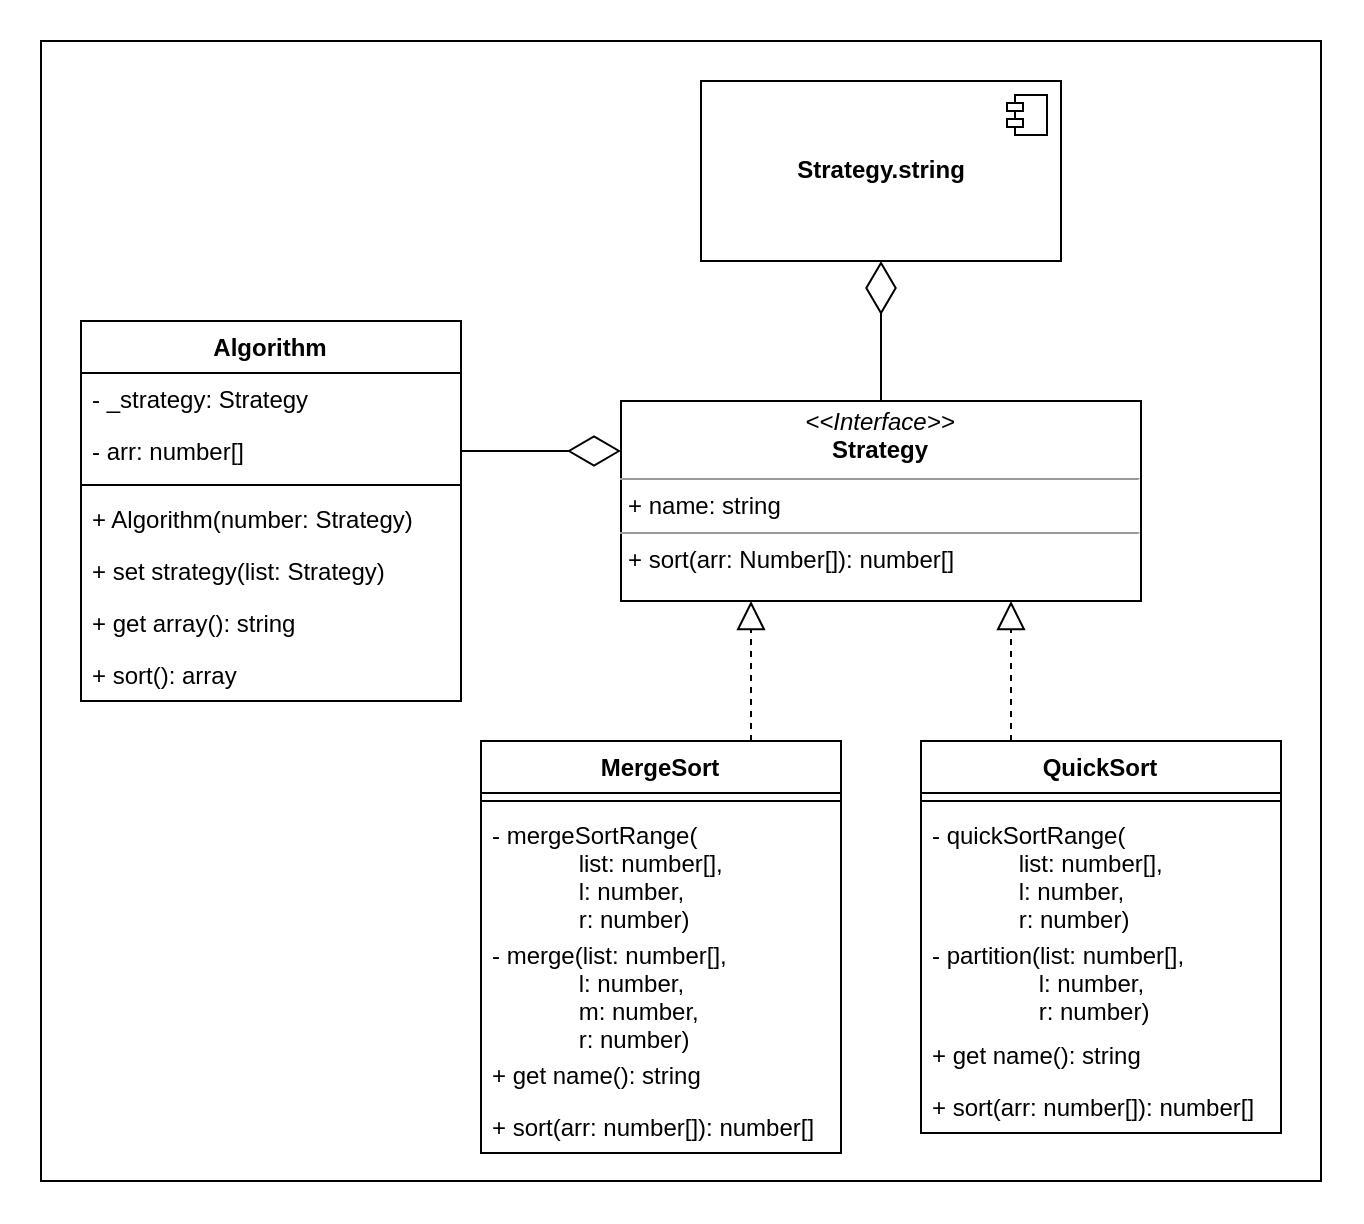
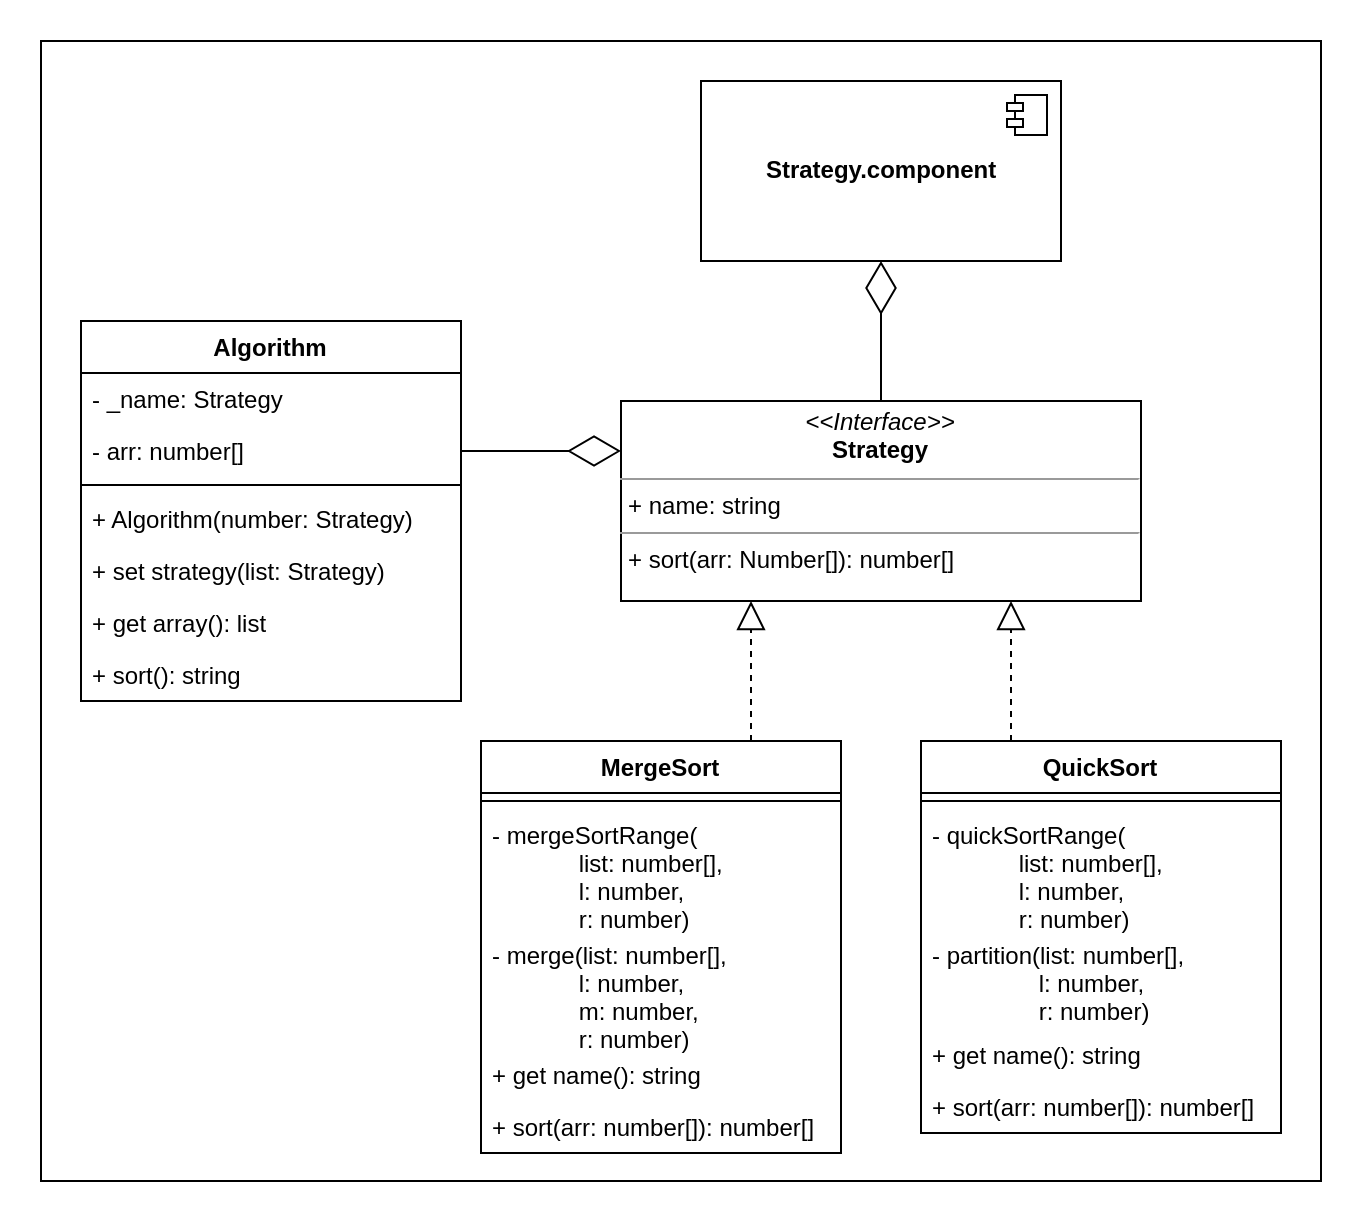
  <mxCell id="0" />
  <mxCell id="1" parent="0" />
  <mxCell id="2" value="" style="rounded=0;whiteSpace=wrap;html=1;" vertex="1" parent="1"><mxGeometry x="20" y="20" width="640" height="570" as="geometry" /></mxCell>
  <mxCell id="3" value="&lt;p style=&quot;margin: 0px ; margin-top: 4px ; text-align: center&quot;&gt;&lt;i&gt;&amp;lt;&amp;lt;Interface&amp;gt;&amp;gt;&lt;/i&gt;&lt;br&gt;&lt;b&gt;Strategy&lt;/b&gt;&lt;/p&gt;&lt;hr size=&quot;1&quot;&gt;&lt;p style=&quot;margin: 0px ; margin-left: 4px&quot;&gt;+ name: string&lt;/p&gt;&lt;hr size=&quot;1&quot;&gt;&lt;p style=&quot;margin: 0px ; margin-left: 4px&quot;&gt;+ sort(arr: Number[]): number[]&lt;br&gt;&lt;/p&gt;" style="verticalAlign=top;align=left;overflow=fill;fontSize=12;fontFamily=Helvetica;html=1;" vertex="1" parent="1"><mxGeometry x="310" y="200" width="260" height="100" as="geometry" /></mxCell>
  <mxCell id="4" value="MergeSort" style="swimlane;fontStyle=1;align=center;verticalAlign=top;childLayout=stackLayout;horizontal=1;startSize=26;horizontalStack=0;resizeParent=1;resizeParentMax=0;resizeLast=0;collapsible=1;marginBottom=0;" vertex="1" parent="1"><mxGeometry x="240" y="370" width="180" height="206" as="geometry" /></mxCell>
  <mxCell id="5" value="" style="line;strokeWidth=1;fillColor=none;align=left;verticalAlign=middle;spacingTop=-1;spacingLeft=3;spacingRight=3;rotatable=0;labelPosition=right;points=[];portConstraint=eastwest;" vertex="1" parent="4"><mxGeometry y="26" width="180" height="8" as="geometry" /></mxCell>
  <mxCell id="6" value="- mergeSortRange(&#10;             list: number[], &#10;             l: number, &#10;             r: number)" style="text;strokeColor=none;fillColor=none;align=left;verticalAlign=top;spacingLeft=4;spacingRight=4;overflow=hidden;rotatable=0;points=[[0,0.5],[1,0.5]];portConstraint=eastwest;" vertex="1" parent="4"><mxGeometry y="34" width="180" height="60" as="geometry" /></mxCell>
  <mxCell id="7" value="- merge(list: number[], &#10;             l: number, &#10;             m: number, &#10;             r: number)" style="text;strokeColor=none;fillColor=none;align=left;verticalAlign=top;spacingLeft=4;spacingRight=4;overflow=hidden;rotatable=0;points=[[0,0.5],[1,0.5]];portConstraint=eastwest;" vertex="1" parent="4"><mxGeometry y="94" width="180" height="60" as="geometry" /></mxCell>
  <mxCell id="8" value="+ get name(): string" style="text;strokeColor=none;fillColor=none;align=left;verticalAlign=top;spacingLeft=4;spacingRight=4;overflow=hidden;rotatable=0;points=[[0,0.5],[1,0.5]];portConstraint=eastwest;" vertex="1" parent="4"><mxGeometry y="154" width="180" height="26" as="geometry" /></mxCell>
  <mxCell id="9" value="+ sort(arr: number[]): number[]" style="text;strokeColor=none;fillColor=none;align=left;verticalAlign=top;spacingLeft=4;spacingRight=4;overflow=hidden;rotatable=0;points=[[0,0.5],[1,0.5]];portConstraint=eastwest;" vertex="1" parent="4"><mxGeometry y="180" width="180" height="26" as="geometry" /></mxCell>
  <mxCell id="10" value="QuickSort" style="swimlane;fontStyle=1;align=center;verticalAlign=top;childLayout=stackLayout;horizontal=1;startSize=26;horizontalStack=0;resizeParent=1;resizeParentMax=0;resizeLast=0;collapsible=1;marginBottom=0;" vertex="1" parent="1"><mxGeometry x="460" y="370" width="180" height="196" as="geometry" /></mxCell>
  <mxCell id="11" value="" style="line;strokeWidth=1;fillColor=none;align=left;verticalAlign=middle;spacingTop=-1;spacingLeft=3;spacingRight=3;rotatable=0;labelPosition=right;points=[];portConstraint=eastwest;" vertex="1" parent="10"><mxGeometry y="26" width="180" height="8" as="geometry" /></mxCell>
  <mxCell id="12" value="- quickSortRange(&#10;             list: number[], &#10;             l: number, &#10;             r: number)" style="text;strokeColor=none;fillColor=none;align=left;verticalAlign=top;spacingLeft=4;spacingRight=4;overflow=hidden;rotatable=0;points=[[0,0.5],[1,0.5]];portConstraint=eastwest;" vertex="1" parent="10"><mxGeometry y="34" width="180" height="60" as="geometry" /></mxCell>
  <mxCell id="13" value="- partition(list: number[], &#10;                l: number,  &#10;                r: number)" style="text;strokeColor=none;fillColor=none;align=left;verticalAlign=top;spacingLeft=4;spacingRight=4;overflow=hidden;rotatable=0;points=[[0,0.5],[1,0.5]];portConstraint=eastwest;" vertex="1" parent="10"><mxGeometry y="94" width="180" height="50" as="geometry" /></mxCell>
  <mxCell id="14" value="+ get name(): string" style="text;strokeColor=none;fillColor=none;align=left;verticalAlign=top;spacingLeft=4;spacingRight=4;overflow=hidden;rotatable=0;points=[[0,0.5],[1,0.5]];portConstraint=eastwest;" vertex="1" parent="10"><mxGeometry y="144" width="180" height="26" as="geometry" /></mxCell>
  <mxCell id="15" value="+ sort(arr: number[]): number[]" style="text;strokeColor=none;fillColor=none;align=left;verticalAlign=top;spacingLeft=4;spacingRight=4;overflow=hidden;rotatable=0;points=[[0,0.5],[1,0.5]];portConstraint=eastwest;" vertex="1" parent="10"><mxGeometry y="170" width="180" height="26" as="geometry" /></mxCell>
  <mxCell id="16" value="" style="endArrow=block;dashed=1;endFill=0;endSize=12;html=1;entryX=0.25;entryY=1;entryDx=0;entryDy=0;exitX=0.75;exitY=0;exitDx=0;exitDy=0;" edge="1" parent="1" source="4" target="3"><mxGeometry width="160" relative="1" as="geometry"><mxPoint x="200" y="660" as="sourcePoint" /><mxPoint x="360" y="660" as="targetPoint" /></mxGeometry></mxCell>
  <mxCell id="17" value="" style="endArrow=block;dashed=1;endFill=0;endSize=12;html=1;entryX=0.75;entryY=1;entryDx=0;entryDy=0;exitX=0.25;exitY=0;exitDx=0;exitDy=0;" edge="1" parent="1" source="10" target="3"><mxGeometry width="160" relative="1" as="geometry"><mxPoint x="470" y="680" as="sourcePoint" /><mxPoint x="630" y="680" as="targetPoint" /></mxGeometry></mxCell>
  <mxCell id="18" value="Algorithm" style="swimlane;fontStyle=1;align=center;verticalAlign=top;childLayout=stackLayout;horizontal=1;startSize=26;horizontalStack=0;resizeParent=1;resizeParentMax=0;resizeLast=0;collapsible=1;marginBottom=0;" vertex="1" parent="1"><mxGeometry x="40" y="160" width="190" height="190" as="geometry" /></mxCell>
- <mxCell id="19" value="- _strategy: Strategy" style="text;strokeColor=none;fillColor=none;align=left;verticalAlign=top;spacingLeft=4;spacingRight=4;overflow=hidden;rotatable=0;points=[[0,0.5],[1,0.5]];portConstraint=eastwest;" vertex="1" parent="18"><mxGeometry y="26" width="190" height="26" as="geometry" /></mxCell>
+ <mxCell id="19" value="- _name: Strategy" style="text;strokeColor=none;fillColor=none;align=left;verticalAlign=top;spacingLeft=4;spacingRight=4;overflow=hidden;rotatable=0;points=[[0,0.5],[1,0.5]];portConstraint=eastwest;" vertex="1" parent="18"><mxGeometry y="26" width="190" height="26" as="geometry" /></mxCell>
  <mxCell id="20" value="- arr: number[]" style="text;strokeColor=none;fillColor=none;align=left;verticalAlign=top;spacingLeft=4;spacingRight=4;overflow=hidden;rotatable=0;points=[[0,0.5],[1,0.5]];portConstraint=eastwest;" vertex="1" parent="18"><mxGeometry y="52" width="190" height="26" as="geometry" /></mxCell>
  <mxCell id="21" value="" style="line;strokeWidth=1;fillColor=none;align=left;verticalAlign=middle;spacingTop=-1;spacingLeft=3;spacingRight=3;rotatable=0;labelPosition=right;points=[];portConstraint=eastwest;" vertex="1" parent="18"><mxGeometry y="78" width="190" height="8" as="geometry" /></mxCell>
  <mxCell id="22" value="+ Algorithm(number: Strategy)" style="text;strokeColor=none;fillColor=none;align=left;verticalAlign=top;spacingLeft=4;spacingRight=4;overflow=hidden;rotatable=0;points=[[0,0.5],[1,0.5]];portConstraint=eastwest;" vertex="1" parent="18"><mxGeometry y="86" width="190" height="26" as="geometry" /></mxCell>
  <mxCell id="23" value="+ set strategy(list: Strategy)" style="text;strokeColor=none;fillColor=none;align=left;verticalAlign=top;spacingLeft=4;spacingRight=4;overflow=hidden;rotatable=0;points=[[0,0.5],[1,0.5]];portConstraint=eastwest;" vertex="1" parent="18"><mxGeometry y="112" width="190" height="26" as="geometry" /></mxCell>
- <mxCell id="24" value="+ get array(): string" style="text;strokeColor=none;fillColor=none;align=left;verticalAlign=top;spacingLeft=4;spacingRight=4;overflow=hidden;rotatable=0;points=[[0,0.5],[1,0.5]];portConstraint=eastwest;" vertex="1" parent="18"><mxGeometry y="138" width="190" height="26" as="geometry" /></mxCell>
- <mxCell id="25" value="+ sort(): array" style="text;strokeColor=none;fillColor=none;align=left;verticalAlign=top;spacingLeft=4;spacingRight=4;overflow=hidden;rotatable=0;points=[[0,0.5],[1,0.5]];portConstraint=eastwest;" vertex="1" parent="18"><mxGeometry y="164" width="190" height="26" as="geometry" /></mxCell>
+ <mxCell id="24" value="+ get array(): list" style="text;strokeColor=none;fillColor=none;align=left;verticalAlign=top;spacingLeft=4;spacingRight=4;overflow=hidden;rotatable=0;points=[[0,0.5],[1,0.5]];portConstraint=eastwest;" vertex="1" parent="18"><mxGeometry y="138" width="190" height="26" as="geometry" /></mxCell>
+ <mxCell id="25" value="+ sort(): string" style="text;strokeColor=none;fillColor=none;align=left;verticalAlign=top;spacingLeft=4;spacingRight=4;overflow=hidden;rotatable=0;points=[[0,0.5],[1,0.5]];portConstraint=eastwest;" vertex="1" parent="18"><mxGeometry y="164" width="190" height="26" as="geometry" /></mxCell>
  <mxCell id="26" value="" style="endArrow=diamondThin;endFill=0;endSize=24;html=1;entryX=0;entryY=0.25;entryDx=0;entryDy=0;exitX=1;exitY=0.5;exitDx=0;exitDy=0;" edge="1" parent="1" source="20" target="3"><mxGeometry width="160" relative="1" as="geometry"><mxPoint x="120" y="550" as="sourcePoint" /><mxPoint x="280" y="550" as="targetPoint" /></mxGeometry></mxCell>
- <mxCell id="27" value="Strategy.string" style="html=1;dropTarget=0;fontStyle=1" vertex="1" parent="1"><mxGeometry x="350" y="40" width="180" height="90" as="geometry" /></mxCell>
+ <mxCell id="27" value="Strategy.component" style="html=1;dropTarget=0;fontStyle=1" vertex="1" parent="1"><mxGeometry x="350" y="40" width="180" height="90" as="geometry" /></mxCell>
  <mxCell id="28" value="" style="shape=module;jettyWidth=8;jettyHeight=4;" vertex="1" parent="27"><mxGeometry x="1" width="20" height="20" relative="1" as="geometry"><mxPoint x="-27" y="7" as="offset" /></mxGeometry></mxCell>
  <mxCell id="29" value="" style="endArrow=diamondThin;endFill=0;endSize=24;html=1;entryX=0.5;entryY=1;entryDx=0;entryDy=0;exitX=0.5;exitY=0;exitDx=0;exitDy=0;" edge="1" parent="1" source="3" target="27"><mxGeometry width="160" relative="1" as="geometry"><mxPoint x="760" y="280" as="sourcePoint" /><mxPoint x="920" y="280" as="targetPoint" /></mxGeometry></mxCell>
